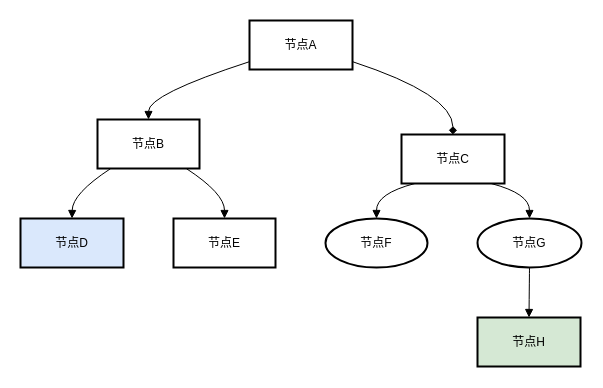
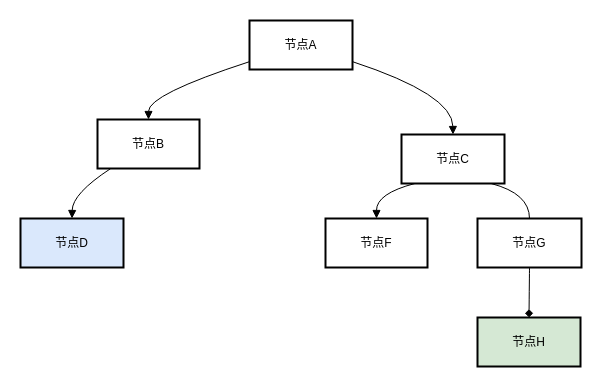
  <mxCell id="0" />
  <mxCell id="1" parent="0" />
  <mxCell id="2" value="节点A" style="whiteSpace=wrap;strokeWidth=2;" vertex="1" parent="1"><mxGeometry x="249" y="20" width="103" height="49" as="geometry" /></mxCell>
  <mxCell id="3" value="节点B" style="whiteSpace=wrap;strokeWidth=2;" vertex="1" parent="1"><mxGeometry x="97" y="119" width="102" height="49" as="geometry" /></mxCell>
  <mxCell id="4" value="节点C" style="whiteSpace=wrap;strokeWidth=2;" vertex="1" parent="1"><mxGeometry x="401" y="134" width="103" height="49" as="geometry" /></mxCell>
  <mxCell id="5" value="节点D" style="whiteSpace=wrap;strokeWidth=2;fillColor=#dae8fc;" vertex="1" parent="1"><mxGeometry x="20" y="218" width="103" height="49" as="geometry" /></mxCell>
- <mxCell id="6" value="节点E" style="whiteSpace=wrap;strokeWidth=2;" vertex="1" parent="1"><mxGeometry x="173" y="218" width="102" height="49" as="geometry" /></mxCell>
- <mxCell id="7" value="节点F" style="ellipse;whiteSpace=wrap;strokeWidth=2;" vertex="1" parent="1"><mxGeometry x="325" y="218" width="102" height="49" as="geometry" /></mxCell>
- <mxCell id="8" value="节点G" style="ellipse;whiteSpace=wrap;strokeWidth=2;" vertex="1" parent="1"><mxGeometry x="477" y="218" width="104" height="49" as="geometry" /></mxCell>
+ <mxCell id="7" value="节点F" style="whiteSpace=wrap;strokeWidth=2;" vertex="1" parent="1"><mxGeometry x="325" y="218" width="102" height="49" as="geometry" /></mxCell>
+ <mxCell id="8" value="节点G" style="whiteSpace=wrap;strokeWidth=2;" vertex="1" parent="1"><mxGeometry x="477" y="218" width="104" height="49" as="geometry" /></mxCell>
  <mxCell id="9" value="节点H" style="whiteSpace=wrap;strokeWidth=2;fillColor=#d5e8d4;" vertex="1" parent="1"><mxGeometry x="477" y="317" width="103" height="49" as="geometry" /></mxCell>
  <mxCell id="10" value="" style="curved=1;startArrow=none;endArrow=block;exitX=0;exitY=0.84;entryX=0.5;entryY=0;" edge="1" parent="1" source="2" target="3"><mxGeometry relative="1" as="geometry"><Array as="points"><mxPoint x="148" y="94" /></Array></mxGeometry></mxCell>
- <mxCell id="11" value="" style="curved=1;startArrow=none;endArrow=diamond;exitX=1;exitY=0.84;entryX=0.5;entryY=0;" edge="1" parent="1" source="2" target="4"><mxGeometry relative="1" as="geometry"><Array as="points"><mxPoint x="452" y="94" /></Array></mxGeometry></mxCell>
+ <mxCell id="11" value="" style="curved=1;startArrow=none;endArrow=block;exitX=1;exitY=0.84;entryX=0.5;entryY=0;" edge="1" parent="1" source="2" target="4"><mxGeometry relative="1" as="geometry"><Array as="points"><mxPoint x="452" y="94" /></Array></mxGeometry></mxCell>
  <mxCell id="12" value="" style="curved=1;startArrow=none;endArrow=block;exitX=0.13;exitY=1;entryX=0.5;entryY=0;" edge="1" parent="1" source="3" target="5"><mxGeometry relative="1" as="geometry"><Array as="points"><mxPoint x="72" y="193" /></Array></mxGeometry></mxCell>
- <mxCell id="13" value="" style="curved=1;startArrow=none;endArrow=block;exitX=0.87;exitY=1;entryX=0.5;entryY=0;" edge="1" parent="1" source="3" target="6"><mxGeometry relative="1" as="geometry"><Array as="points"><mxPoint x="224" y="193" /></Array></mxGeometry></mxCell>
  <mxCell id="14" value="" style="curved=1;startArrow=none;endArrow=block;exitX=0.13;exitY=1;entryX=0.5;entryY=0;" edge="1" parent="1" source="4" target="7"><mxGeometry relative="1" as="geometry"><Array as="points"><mxPoint x="376" y="193" /></Array></mxGeometry></mxCell>
- <mxCell id="15" value="" style="curved=1;startArrow=none;endArrow=block;exitX=0.87;exitY=1;entryX=0.5;entryY=0;" edge="1" parent="1" source="4" target="8"><mxGeometry relative="1" as="geometry"><Array as="points"><mxPoint x="529" y="193" /></Array></mxGeometry></mxCell>
- <mxCell id="16" value="" style="curved=1;startArrow=none;endArrow=block;exitX=0.5;exitY=1;entryX=0.5;entryY=0;" edge="1" parent="1" source="8" target="9"><mxGeometry relative="1" as="geometry"><Array as="points" /></mxGeometry></mxCell>
+ <mxCell id="15" value="" style="curved=1;startArrow=none;endArrow=none;exitX=0.87;exitY=1;entryX=0.5;entryY=0;" edge="1" parent="1" source="4" target="8"><mxGeometry relative="1" as="geometry"><Array as="points"><mxPoint x="529" y="193" /></Array></mxGeometry></mxCell>
+ <mxCell id="16" value="" style="curved=1;startArrow=none;endArrow=diamond;exitX=0.5;exitY=1;entryX=0.5;entryY=0;" edge="1" parent="1" source="8" target="9"><mxGeometry relative="1" as="geometry"><Array as="points" /></mxGeometry></mxCell>
